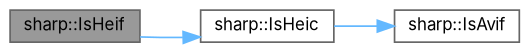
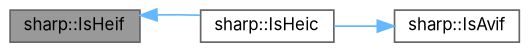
  digraph {
    fontname=Inter
    rankdir=LR
    node [color=grey40 fillcolor=white fontname=Inter fontsize=10 shape=box style=filled]
    edge [color=steelblue1 fontname=Inter fontsize=10 labelfontname=Helvetica labelfontsize=10 style=solid]
    n1 [color=gray40 fillcolor=grey60 fontcolor=black height=0.2 label="sharp::IsHeif" width=0.4]
    n2 [height=0.2 label="sharp::IsHeic" width=0.4]
    n3 [height=0.2 label="sharp::IsAvif" width=0.4]
-   n1 -> n2
+   n2 -> n1
    n2 -> n3
  }
